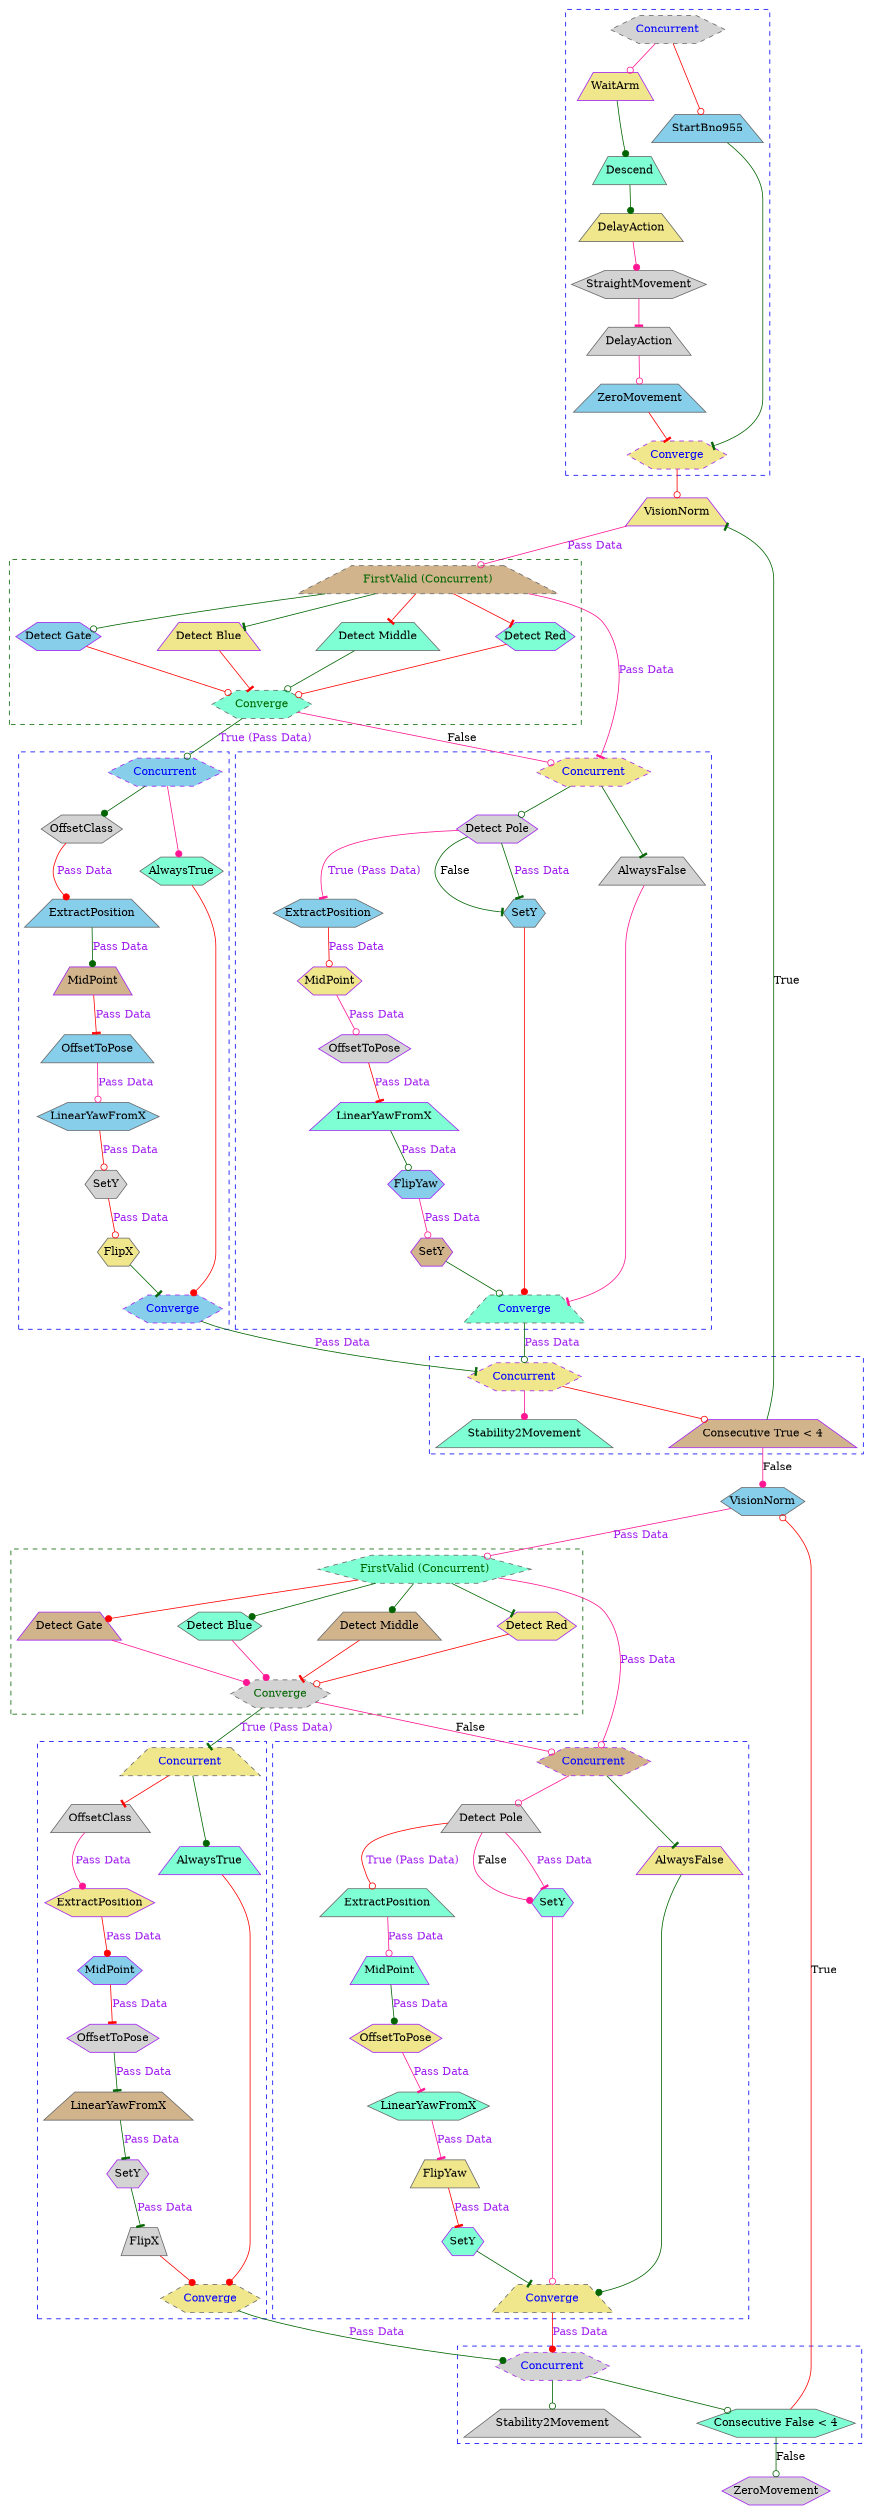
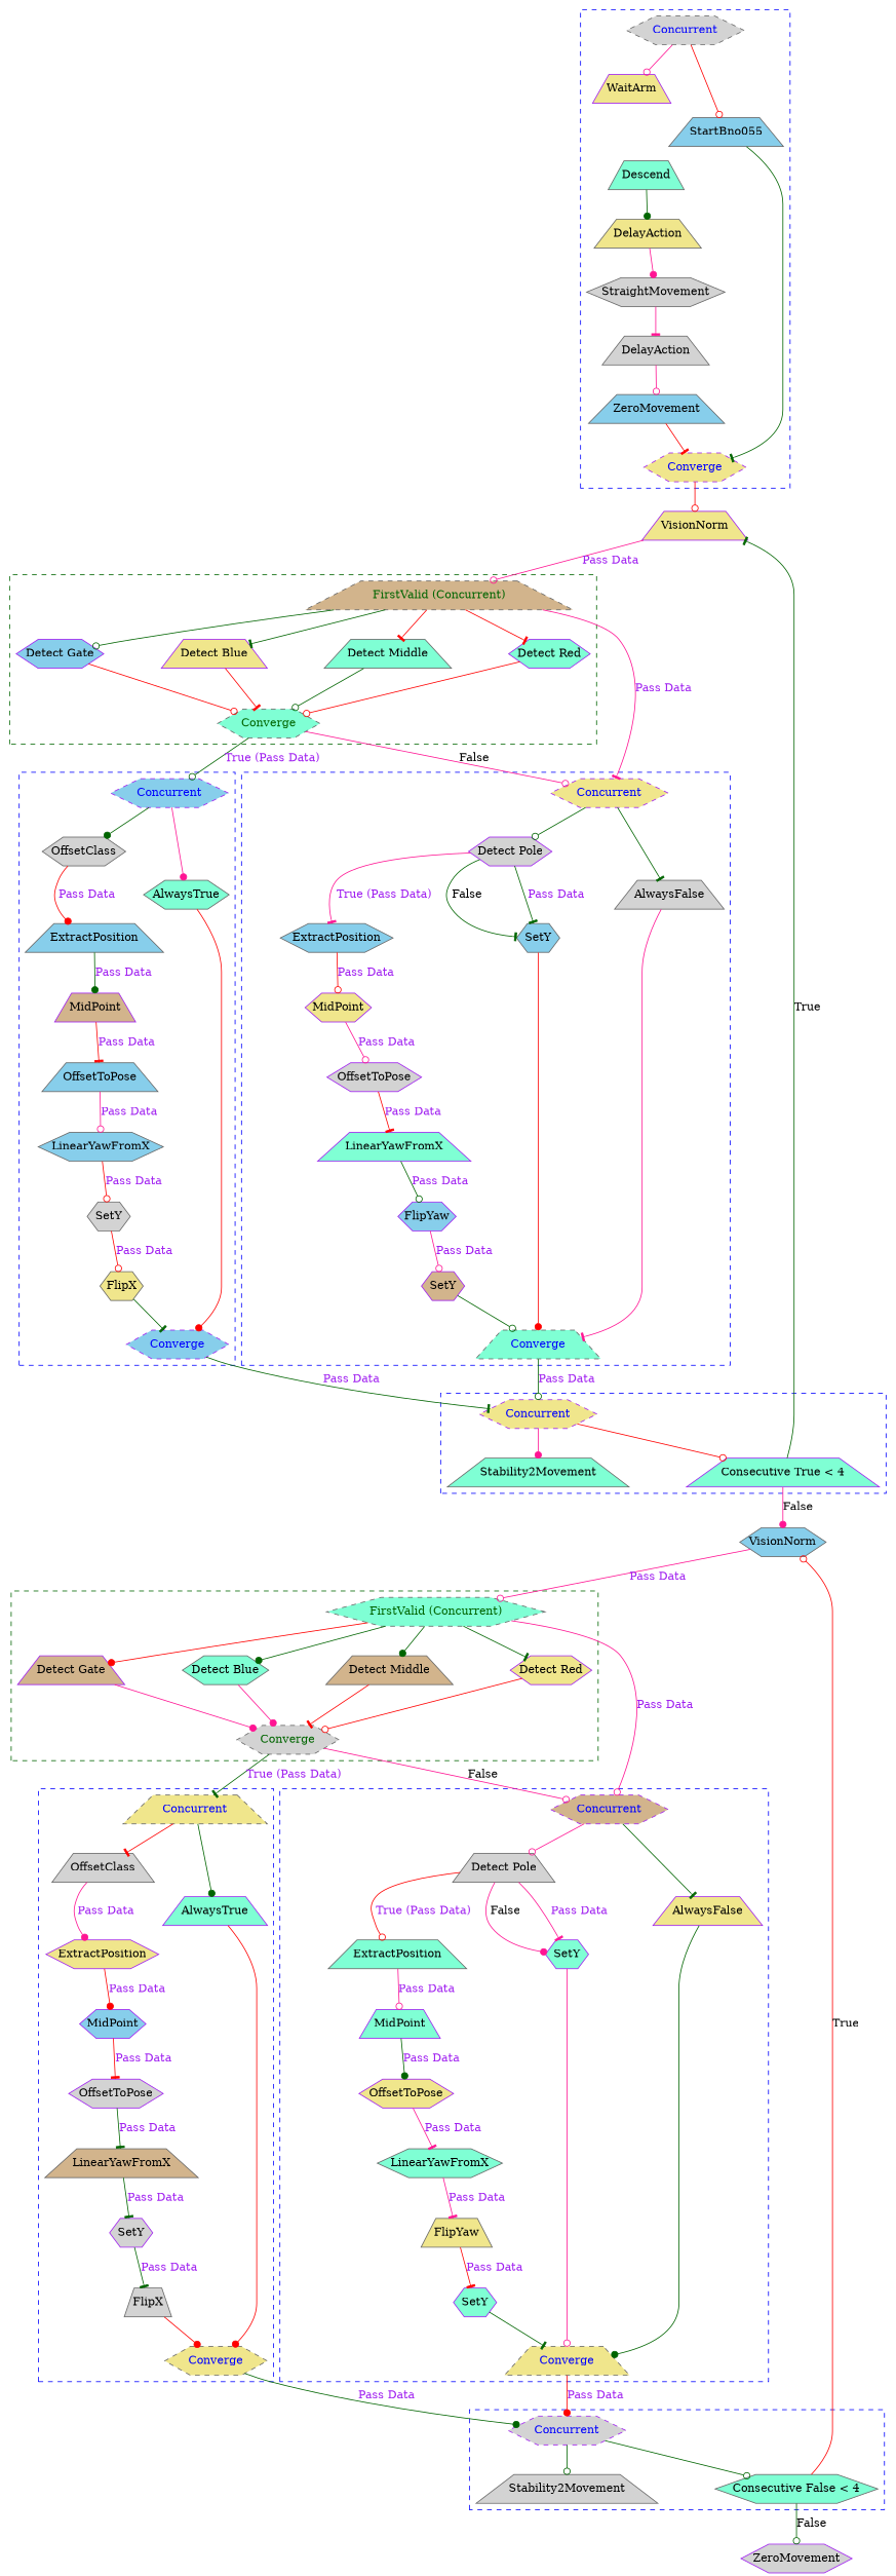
  digraph {
    nodesep=1.0
    splines=true
    node [color=gray40 fillcolor=aquamarine margin=0 shape=hexagon style=filled]
    edge [arrowhead=odot color=darkgreen]
    n1 [label=Descend shape=trapezium]
    n2 [fillcolor=khaki label=DelayAction shape=trapezium]
    n3 [fillcolor=lightgrey label=StraightMovement]
    n4 [fillcolor=lightgrey label=DelayAction shape=trapezium]
    n5 [fillcolor=skyblue label=ZeroMovement shape=trapezium]
    n6 [color=purple fillcolor=khaki fontcolor=blue label=Converge style="dashed,filled" margin=""]
    n7 [color=purple fillcolor=khaki label=WaitArm shape=trapezium]
    n8 [fillcolor=lightgrey fontcolor=blue label=Concurrent style="dashed,filled" margin=""]
-   n9 [fillcolor=skyblue label=StartBno955 shape=trapezium]
+   n9 [fillcolor=skyblue label=StartBno055 shape=trapezium]
    n10 [fillcolor=lightgrey label=SetY]
    n11 [fillcolor=khaki label=FlipX]
    n12 [color=purple fillcolor=skyblue fontcolor=blue label=Converge style="dashed,filled" margin=""]
    n13 [fillcolor=skyblue label=LinearYawFromX]
    n14 [fillcolor=skyblue label=OffsetToPose shape=trapezium]
    n15 [color=purple fillcolor=tan label=MidPoint shape=trapezium]
    n16 [fillcolor=skyblue label=ExtractPosition shape=trapezium]
    n17 [fillcolor=lightgrey label=OffsetClass]
    n18 [color=purple fillcolor=skyblue fontcolor=blue label=Concurrent style="dashed,filled" margin=""]
    n19 [label=AlwaysTrue]
    n20 [color=purple fillcolor=lightgrey label="Detect Pole"]
    n21 [fillcolor=skyblue label=ExtractPosition]
    n22 [fillcolor=skyblue label=SetY]
    n23 [color=purple fillcolor=skyblue label=FlipYaw]
    n24 [color=purple fillcolor=tan label=SetY]
    n25 [fontcolor=blue label=Converge shape=trapezium style="dashed,filled" margin=""]
    n26 [color=purple label=LinearYawFromX shape=trapezium]
    n27 [color=purple fillcolor=lightgrey label=OffsetToPose]
    n28 [color=purple fillcolor=khaki label=MidPoint]
    n29 [color=purple fillcolor=khaki fontcolor=blue label=Concurrent style="dashed,filled" margin=""]
    n30 [fillcolor=lightgrey label=AlwaysFalse shape=trapezium]
    n31 [fontcolor=darkgreen label=Converge style="dashed,filled" margin=""]
    n32 [fillcolor=tan fontcolor=darkgreen label="FirstValid (Concurrent)" shape=trapezium style="dashed,filled" margin=""]
    n33 [color=purple fillcolor=skyblue label="Detect Gate"]
    n34 [color=purple fillcolor=khaki label="Detect Blue" shape=trapezium]
    n35 [label="Detect Middle" shape=trapezium]
    n36 [color=purple label="Detect Red"]
-   n37 [color=purple fillcolor=tan label="Consecutive True < 4" shape=trapezium]
+   n37 [color=purple label="Consecutive True < 4" shape=trapezium]
    n38 [color=purple fillcolor=khaki fontcolor=blue label=Concurrent style="dashed,filled" margin=""]
    n39 [label=Stability2Movement shape=trapezium]
    n40 [color=purple fillcolor=lightgrey label=SetY]
    n41 [fillcolor=lightgrey label=FlipX shape=trapezium]
    n42 [fillcolor=khaki fontcolor=blue label=Converge style="dashed,filled" margin=""]
    n43 [fillcolor=tan label=LinearYawFromX shape=trapezium]
    n44 [color=purple fillcolor=lightgrey label=OffsetToPose]
    n45 [color=purple fillcolor=skyblue label=MidPoint]
    n46 [color=purple fillcolor=khaki label=ExtractPosition]
    n47 [fillcolor=lightgrey label=OffsetClass shape=trapezium]
    n48 [fillcolor=khaki fontcolor=blue label=Concurrent shape=trapezium style="dashed,filled" margin=""]
    n49 [color=purple label=AlwaysTrue shape=trapezium]
    n50 [fillcolor=lightgrey label="Detect Pole" shape=trapezium]
    n51 [label=ExtractPosition shape=trapezium]
    n52 [color=purple label=SetY]
    n53 [fillcolor=khaki label=FlipYaw shape=trapezium]
    n54 [color=purple label=SetY]
    n55 [fillcolor=khaki fontcolor=blue label=Converge shape=trapezium style="dashed,filled" margin=""]
    n56 [label=LinearYawFromX]
    n57 [color=purple fillcolor=khaki label=OffsetToPose]
    n58 [color=purple label=MidPoint shape=trapezium]
    n59 [color=purple fillcolor=tan fontcolor=blue label=Concurrent style="dashed,filled" margin=""]
    n60 [color=purple fillcolor=khaki label=AlwaysFalse shape=trapezium]
    n61 [fillcolor=lightgrey fontcolor=darkgreen label=Converge style="dashed,filled" margin=""]
    n62 [fontcolor=darkgreen label="FirstValid (Concurrent)" style="dashed,filled" margin=""]
    n63 [color=purple fillcolor=tan label="Detect Gate" shape=trapezium]
    n64 [label="Detect Blue"]
    n65 [fillcolor=tan label="Detect Middle" shape=trapezium]
    n66 [color=purple fillcolor=khaki label="Detect Red"]
    n67 [label="Consecutive False < 4"]
    n68 [color=purple fillcolor=lightgrey fontcolor=blue label=Concurrent style="dashed,filled" margin=""]
    n69 [fillcolor=lightgrey label=Stability2Movement shape=trapezium]
    n70 [color=purple fillcolor=khaki label=VisionNorm shape=trapezium]
    n71 [fillcolor=skyblue label=VisionNorm]
    n72 [color=purple fillcolor=lightgrey label=ZeroMovement]
    subgraph cluster_1 {
      color=blue
      style=dashed
      n1
      n2
      n3
      n4
      n5
      n6
      n7
      n8
      n9
    }
    subgraph cluster_2 {
      color=blue
      style=dashed
      n10
      n11
      n12
      n13
      n14
      n15
      n16
      n17
      n18
      n19
    }
    subgraph cluster_3 {
      color=blue
      style=dashed
      n20
      n21
      n22
      n23
      n24
      n25
      n26
      n27
      n28
      n29
      n30
    }
    subgraph cluster_4 {
      color=darkgreen
      style=dashed
      n31
      n32
      n33
      n34
      n35
      n36
    }
    subgraph cluster_5 {
      color=blue
      style=dashed
      n37
      n38
      n39
    }
    subgraph cluster_6 {
      color=blue
      style=dashed
      n40
      n41
      n42
      n43
      n44
      n45
      n46
      n47
      n48
      n49
    }
    subgraph cluster_7 {
      color=blue
      style=dashed
      n50
      n51
      n52
      n53
      n54
      n55
      n56
      n57
      n58
      n59
      n60
    }
    subgraph cluster_8 {
      color=darkgreen
      style=dashed
      n61
      n62
      n63
      n64
      n65
      n66
    }
    subgraph cluster_9 {
      color=blue
      style=dashed
      n67
      n68
      n69
    }
    n1 -> n2 [arrowhead=dot]
    n2 -> n3 [arrowhead=dot color=deeppink]
    n3 -> n4 [arrowhead=tee color=deeppink]
    n4 -> n5 [color=deeppink]
    n5 -> n6 [arrowhead=tee color=red]
    n6 -> n70 [color=red]
-   n7 -> n1 [arrowhead=dot]
    n8 -> n7 [color=deeppink]
    n8 -> n9 [color=red]
    n9 -> n6 [arrowhead=tee]
    n10 -> n11 [color=red fontcolor=purple label="Pass Data"]
    n11 -> n12 [arrowhead=tee]
    n12 -> n38 [arrowhead=tee fontcolor=purple label="Pass Data"]
    n13 -> n10 [color=red fontcolor=purple label="Pass Data"]
    n14 -> n13 [color=deeppink fontcolor=purple label="Pass Data"]
    n15 -> n14 [arrowhead=tee color=red fontcolor=purple label="Pass Data"]
    n16 -> n15 [arrowhead=dot fontcolor=purple label="Pass Data"]
    n17 -> n16 [arrowhead=dot color=red fontcolor=purple label="Pass Data"]
    n18 -> n17 [arrowhead=dot]
    n18 -> n19 [arrowhead=dot color=deeppink]
    n19 -> n12 [arrowhead=dot color=red]
    n20 -> n21 [arrowhead=tee color=deeppink fontcolor=purple label="True (Pass Data)"]
    n20 -> n22 [arrowhead=tee label=False]
    n20 -> n22 [arrowhead=tee fontcolor=purple label="Pass Data"]
    n21 -> n28 [color=red fontcolor=purple label="Pass Data"]
    n22 -> n25 [arrowhead=dot color=red]
    n23 -> n24 [color=deeppink fontcolor=purple label="Pass Data"]
    n24 -> n25
    n25 -> n38 [fontcolor=purple label="Pass Data"]
    n26 -> n23 [fontcolor=purple label="Pass Data"]
    n27 -> n26 [arrowhead=tee color=red fontcolor=purple label="Pass Data"]
    n28 -> n27 [color=deeppink fontcolor=purple label="Pass Data"]
    n29 -> n20
    n29 -> n30 [arrowhead=tee]
    n30 -> n25 [arrowhead=tee color=deeppink]
    n31 -> n18 [fontcolor=purple label="True (Pass Data)"]
    n31 -> n29 [color=deeppink label=False]
    n32 -> n29 [arrowhead=tee color=deeppink fontcolor=purple label="Pass Data"]
    n32 -> n33
    n32 -> n34 [arrowhead=tee]
    n32 -> n35 [arrowhead=tee color=red]
    n32 -> n36 [arrowhead=tee color=red]
    n33 -> n31 [color=red]
    n34 -> n31 [arrowhead=tee color=red]
    n35 -> n31
    n36 -> n31 [color=red]
    n37 -> n70 [arrowhead=tee label=True]
    n37 -> n71 [arrowhead=dot color=deeppink label=False]
    n38 -> n37 [color=red]
    n38 -> n39 [arrowhead=dot color=deeppink]
    n40 -> n41 [arrowhead=tee fontcolor=purple label="Pass Data"]
    n41 -> n42 [arrowhead=dot color=red]
    n42 -> n68 [arrowhead=dot fontcolor=purple label="Pass Data"]
    n43 -> n40 [arrowhead=tee fontcolor=purple label="Pass Data"]
    n44 -> n43 [arrowhead=tee fontcolor=purple label="Pass Data"]
    n45 -> n44 [arrowhead=tee color=red fontcolor=purple label="Pass Data"]
    n46 -> n45 [arrowhead=dot color=red fontcolor=purple label="Pass Data"]
    n47 -> n46 [arrowhead=dot color=deeppink fontcolor=purple label="Pass Data"]
    n48 -> n47 [arrowhead=tee color=red]
    n48 -> n49 [arrowhead=dot]
    n49 -> n42 [arrowhead=dot color=red]
    n50 -> n51 [color=red fontcolor=purple label="True (Pass Data)"]
    n50 -> n52 [arrowhead=dot color=deeppink label=False]
    n50 -> n52 [arrowhead=tee color=deeppink fontcolor=purple label="Pass Data"]
    n51 -> n58 [color=deeppink fontcolor=purple label="Pass Data"]
    n52 -> n55 [color=deeppink]
    n53 -> n54 [arrowhead=tee color=red fontcolor=purple label="Pass Data"]
    n54 -> n55 [arrowhead=tee]
    n55 -> n68 [arrowhead=dot color=red fontcolor=purple label="Pass Data"]
    n56 -> n53 [arrowhead=tee color=deeppink fontcolor=purple label="Pass Data"]
    n57 -> n56 [arrowhead=tee color=deeppink fontcolor=purple label="Pass Data"]
    n58 -> n57 [arrowhead=dot fontcolor=purple label="Pass Data"]
    n59 -> n50 [color=deeppink]
    n59 -> n60 [arrowhead=tee]
    n60 -> n55 [arrowhead=dot]
    n61 -> n48 [arrowhead=tee fontcolor=purple label="True (Pass Data)"]
    n61 -> n59 [color=deeppink label=False]
    n62 -> n59 [color=deeppink fontcolor=purple label="Pass Data"]
    n62 -> n63 [arrowhead=dot color=red]
    n62 -> n64 [arrowhead=dot]
    n62 -> n65 [arrowhead=dot]
    n62 -> n66 [arrowhead=tee]
    n63 -> n61 [arrowhead=dot color=deeppink]
    n64 -> n61 [arrowhead=dot color=deeppink]
    n65 -> n61 [arrowhead=tee color=red]
    n66 -> n61 [color=red]
    n67 -> n71 [color=red label=True]
    n67 -> n72 [label=False]
    n68 -> n67
    n68 -> n69
    n70 -> n32 [color=deeppink fontcolor=purple label="Pass Data"]
    n71 -> n62 [color=deeppink fontcolor=purple label="Pass Data"]
  }
